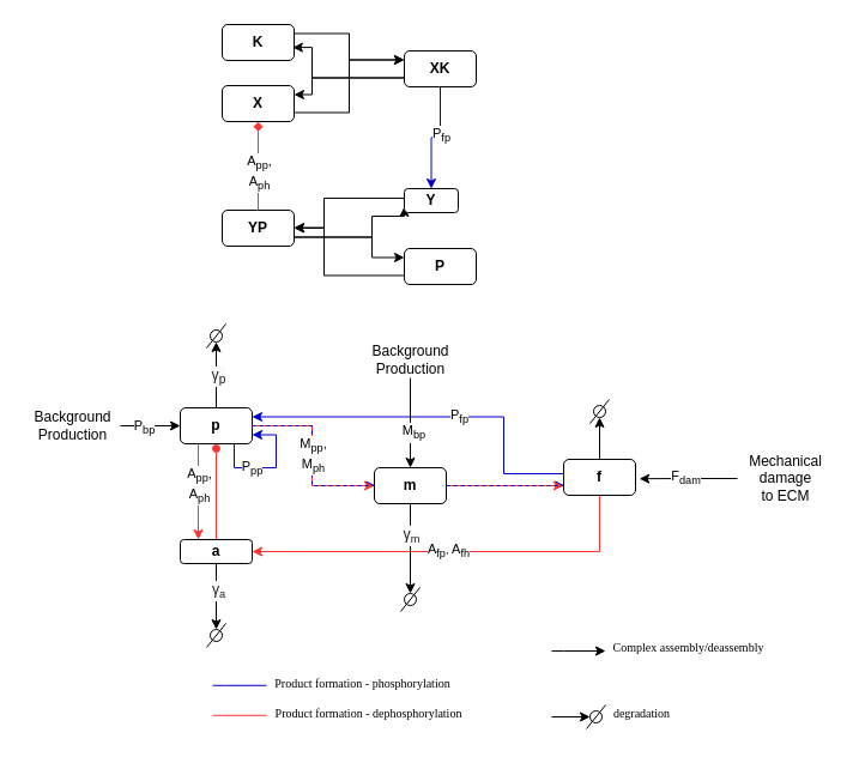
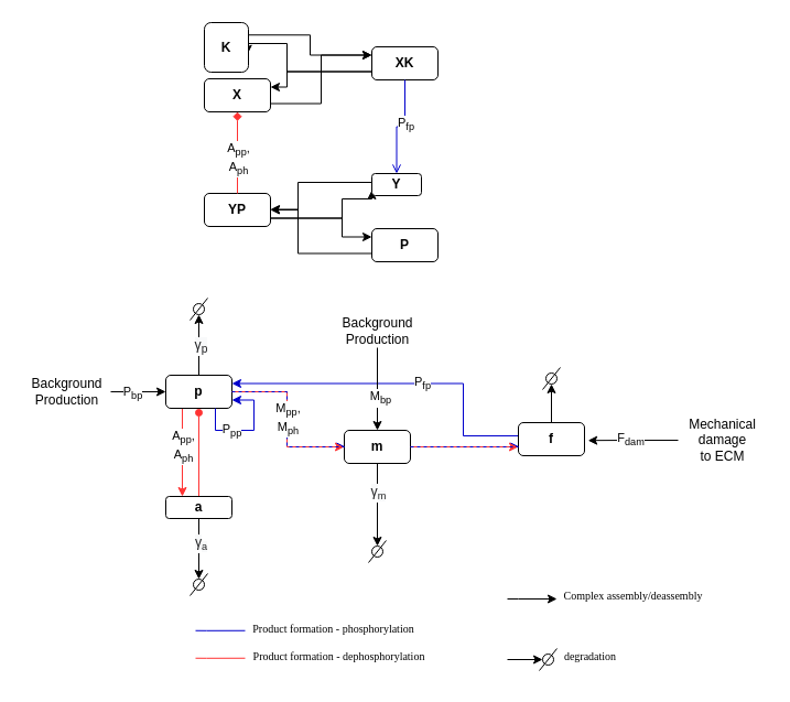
  <mxCell id="0" />
  <mxCell id="1" parent="0" />
  <mxCell id="2" style="edgeStyle=orthogonalEdgeStyle;rounded=0;orthogonalLoop=1;jettySize=auto;html=1;exitX=0.25;exitY=1;exitDx=0;exitDy=0;entryX=0.25;entryY=0;entryDx=0;entryDy=0;strokeColor=#FF3333;" edge="1" parent="1" source="6" target="10"><mxGeometry relative="1" as="geometry" /></mxCell>
  <mxCell id="3" value="A&lt;sub&gt;pp&lt;/sub&gt;,&lt;br&gt;A&lt;sub&gt;ph&lt;/sub&gt;" style="edgeLabel;html=1;align=center;verticalAlign=middle;resizable=0;points=[];" vertex="1" connectable="0" parent="2"><mxGeometry x="-0.142" relative="1" as="geometry"><mxPoint as="offset" /></mxGeometry></mxCell>
  <mxCell id="4" style="edgeStyle=orthogonalEdgeStyle;rounded=0;orthogonalLoop=1;jettySize=auto;html=1;exitX=0.5;exitY=0;exitDx=0;exitDy=0;entryX=0.5;entryY=1;entryDx=0;entryDy=0;endArrow=classic;endFill=1;" edge="1" parent="1" source="6" target="22"><mxGeometry relative="1" as="geometry" /></mxCell>
  <mxCell id="5" value="&lt;span style=&quot;color: rgb(32 , 33 , 34) ; font-family: sans-serif ; font-size: 12.32px ; text-align: left ; background-color: rgb(248 , 249 , 250)&quot;&gt;γ&lt;sub&gt;p&lt;/sub&gt;&lt;/span&gt;" style="edgeLabel;html=1;align=center;verticalAlign=middle;resizable=0;points=[];" vertex="1" connectable="0" parent="4"><mxGeometry x="-0.032" y="-1" relative="1" as="geometry"><mxPoint as="offset" /></mxGeometry></mxCell>
  <mxCell id="6" value="&lt;b&gt;p&lt;/b&gt;" style="rounded=1;whiteSpace=wrap;html=1;" vertex="1" parent="1"><mxGeometry x="150" y="340" width="60" height="30" as="geometry" /></mxCell>
  <mxCell id="7" style="edgeStyle=orthogonalEdgeStyle;rounded=0;orthogonalLoop=1;jettySize=auto;html=1;exitX=0.5;exitY=0;exitDx=0;exitDy=0;endArrow=oval;endFill=1;strokeColor=#FF3333;" edge="1" parent="1" source="10"><mxGeometry relative="1" as="geometry"><mxPoint x="180" y="444" as="sourcePoint" /><mxPoint x="180" y="374" as="targetPoint" /></mxGeometry></mxCell>
  <mxCell id="8" style="edgeStyle=orthogonalEdgeStyle;rounded=0;orthogonalLoop=1;jettySize=auto;html=1;exitX=0.5;exitY=1;exitDx=0;exitDy=0;endArrow=classic;endFill=1;entryX=0.5;entryY=0;entryDx=0;entryDy=0;" edge="1" parent="1" source="10" target="24"><mxGeometry relative="1" as="geometry"><mxPoint x="180" y="520" as="targetPoint" /></mxGeometry></mxCell>
  <mxCell id="9" value="&lt;span style=&quot;color: rgb(32 , 33 , 34) ; font-family: sans-serif ; font-size: 12.32px ; text-align: left ; background-color: rgb(248 , 249 , 250)&quot;&gt;γ&lt;/span&gt;&lt;sub style=&quot;color: rgb(32 , 33 , 34) ; font-family: sans-serif ; text-align: left ; background-color: rgb(248 , 249 , 250)&quot;&gt;a&lt;/sub&gt;" style="edgeLabel;html=1;align=center;verticalAlign=middle;resizable=0;points=[];" vertex="1" connectable="0" parent="8"><mxGeometry x="-0.215" y="1" relative="1" as="geometry"><mxPoint as="offset" /></mxGeometry></mxCell>
  <mxCell id="10" value="&lt;b&gt;a&lt;/b&gt;" style="rounded=1;whiteSpace=wrap;html=1;" vertex="1" parent="1"><mxGeometry x="150" y="450" width="60" height="20" as="geometry" /></mxCell>
  <mxCell id="11" style="edgeStyle=orthogonalEdgeStyle;rounded=0;orthogonalLoop=1;jettySize=auto;html=1;entryX=1;entryY=0.25;entryDx=0;entryDy=0;strokeColor=#0000CC;" edge="1" parent="1" source="16" target="6"><mxGeometry relative="1" as="geometry"><Array as="points"><mxPoint x="420" y="395" /><mxPoint x="420" y="348" /></Array></mxGeometry></mxCell>
  <mxCell id="12" value="P&lt;sub&gt;fp&lt;/sub&gt;" style="edgeLabel;html=1;align=center;verticalAlign=middle;resizable=0;points=[];" vertex="1" connectable="0" parent="11"><mxGeometry x="-0.125" relative="1" as="geometry"><mxPoint as="offset" /></mxGeometry></mxCell>
- <mxCell id="13" style="edgeStyle=orthogonalEdgeStyle;rounded=0;orthogonalLoop=1;jettySize=auto;html=1;exitX=0.5;exitY=1;exitDx=0;exitDy=0;entryX=1;entryY=0.5;entryDx=0;entryDy=0;endArrow=classic;endFill=1;strokeColor=#FF3333;" edge="1" parent="1" source="16" target="10"><mxGeometry relative="1" as="geometry" /></mxCell>
- <mxCell id="14" value="A&lt;sub&gt;fp&lt;/sub&gt;&lt;span style=&quot;font-size: 9.167px&quot;&gt;,&amp;nbsp;&lt;/span&gt;A&lt;sub&gt;fh&lt;/sub&gt;" style="edgeLabel;html=1;align=center;verticalAlign=middle;resizable=0;points=[];" vertex="1" connectable="0" parent="13"><mxGeometry x="0.031" y="-1" relative="1" as="geometry"><mxPoint as="offset" /></mxGeometry></mxCell>
  <mxCell id="15" style="edgeStyle=orthogonalEdgeStyle;rounded=0;orthogonalLoop=1;jettySize=auto;html=1;exitX=0.5;exitY=0;exitDx=0;exitDy=0;endArrow=classic;endFill=1;entryX=0.5;entryY=1;entryDx=0;entryDy=0;" edge="1" parent="1" source="16" target="20"><mxGeometry relative="1" as="geometry"><mxPoint x="530" y="353" as="targetPoint" /></mxGeometry></mxCell>
  <mxCell id="16" value="&lt;b&gt;f&lt;/b&gt;" style="rounded=1;whiteSpace=wrap;html=1;" vertex="1" parent="1"><mxGeometry x="470" y="383" width="60" height="30" as="geometry" /></mxCell>
  <mxCell id="17" style="edgeStyle=orthogonalEdgeStyle;rounded=0;orthogonalLoop=1;jettySize=auto;html=1;exitX=0.5;exitY=1;exitDx=0;exitDy=0;entryX=0.5;entryY=0;entryDx=0;entryDy=0;endArrow=classic;endFill=1;" edge="1" parent="1" source="19" target="26"><mxGeometry relative="1" as="geometry" /></mxCell>
  <mxCell id="18" value="&lt;span style=&quot;color: rgb(32 , 33 , 34) ; font-family: sans-serif ; font-size: 12.32px ; text-align: left ; background-color: rgb(248 , 249 , 250)&quot;&gt;γ&lt;/span&gt;&lt;sub style=&quot;color: rgb(32 , 33 , 34) ; font-family: sans-serif ; text-align: left ; background-color: rgb(248 , 249 , 250)&quot;&gt;m&lt;/sub&gt;" style="edgeLabel;html=1;align=center;verticalAlign=middle;resizable=0;points=[];" vertex="1" connectable="0" parent="17"><mxGeometry x="-0.3" relative="1" as="geometry"><mxPoint as="offset" /></mxGeometry></mxCell>
  <mxCell id="19" value="&lt;b&gt;m&lt;/b&gt;" style="rounded=1;whiteSpace=wrap;html=1;" vertex="1" parent="1"><mxGeometry x="312" y="390" width="60" height="30" as="geometry" /></mxCell>
  <mxCell id="20" value="" style="ellipse;whiteSpace=wrap;html=1;aspect=fixed;" vertex="1" parent="1"><mxGeometry x="495" y="338" width="10" height="10" as="geometry" /></mxCell>
  <mxCell id="21" value="" style="endArrow=none;html=1;" edge="1" parent="1"><mxGeometry width="50" height="50" relative="1" as="geometry"><mxPoint x="492" y="353" as="sourcePoint" /><mxPoint x="508" y="333" as="targetPoint" /></mxGeometry></mxCell>
  <mxCell id="22" value="" style="ellipse;whiteSpace=wrap;html=1;aspect=fixed;" vertex="1" parent="1"><mxGeometry x="175" y="275" width="10" height="10" as="geometry" /></mxCell>
  <mxCell id="23" value="" style="endArrow=none;html=1;" edge="1" parent="1"><mxGeometry width="50" height="50" relative="1" as="geometry"><mxPoint x="172" y="290" as="sourcePoint" /><mxPoint x="188" y="270" as="targetPoint" /></mxGeometry></mxCell>
  <mxCell id="24" value="" style="ellipse;whiteSpace=wrap;html=1;aspect=fixed;" vertex="1" parent="1"><mxGeometry x="175" y="525" width="10" height="10" as="geometry" /></mxCell>
  <mxCell id="25" value="" style="endArrow=none;html=1;" edge="1" parent="1"><mxGeometry width="50" height="50" relative="1" as="geometry"><mxPoint x="172" y="540" as="sourcePoint" /><mxPoint x="188" y="520" as="targetPoint" /></mxGeometry></mxCell>
  <mxCell id="26" value="" style="ellipse;whiteSpace=wrap;html=1;aspect=fixed;" vertex="1" parent="1"><mxGeometry x="337" y="495" width="10" height="10" as="geometry" /></mxCell>
  <mxCell id="27" value="" style="endArrow=none;html=1;" edge="1" parent="1"><mxGeometry width="50" height="50" relative="1" as="geometry"><mxPoint x="334" y="510" as="sourcePoint" /><mxPoint x="350" y="490" as="targetPoint" /></mxGeometry></mxCell>
  <mxCell id="28" style="edgeStyle=orthogonalEdgeStyle;rounded=0;orthogonalLoop=1;jettySize=auto;html=1;entryX=1.053;entryY=0.54;entryDx=0;entryDy=0;entryPerimeter=0;endArrow=classic;endFill=1;" edge="1" parent="1" source="30" target="16"><mxGeometry relative="1" as="geometry" /></mxCell>
  <mxCell id="29" value="F&lt;sub&gt;dam&lt;/sub&gt;" style="edgeLabel;html=1;align=center;verticalAlign=middle;resizable=0;points=[];" vertex="1" connectable="0" parent="28"><mxGeometry x="0.045" y="-1" relative="1" as="geometry"><mxPoint x="-1" as="offset" /></mxGeometry></mxCell>
  <mxCell id="30" value="Mechanical &lt;br&gt;damage&lt;br&gt;to ECM" style="text;html=1;align=center;verticalAlign=middle;resizable=0;points=[];autosize=1;strokeColor=none;" vertex="1" parent="1"><mxGeometry x="615" y="374" width="80" height="50" as="geometry" /></mxCell>
  <mxCell id="31" style="edgeStyle=orthogonalEdgeStyle;rounded=0;orthogonalLoop=1;jettySize=auto;html=1;entryX=0;entryY=0.5;entryDx=0;entryDy=0;endArrow=classic;endFill=1;" edge="1" parent="1" source="33" target="6"><mxGeometry relative="1" as="geometry"><Array as="points"><mxPoint x="120" y="355" /><mxPoint x="120" y="355" /></Array></mxGeometry></mxCell>
  <mxCell id="32" value="P&lt;sub&gt;bp&lt;/sub&gt;" style="edgeLabel;html=1;align=center;verticalAlign=middle;resizable=0;points=[];" vertex="1" connectable="0" parent="31"><mxGeometry x="-0.236" y="-1" relative="1" as="geometry"><mxPoint as="offset" /></mxGeometry></mxCell>
  <mxCell id="33" value="Background&lt;br&gt;Production" style="text;html=1;align=center;verticalAlign=middle;resizable=0;points=[];autosize=1;strokeColor=none;" vertex="1" parent="1"><mxGeometry x="20" y="340" width="80" height="30" as="geometry" /></mxCell>
  <mxCell id="34" style="edgeStyle=orthogonalEdgeStyle;rounded=0;orthogonalLoop=1;jettySize=auto;html=1;entryX=0.5;entryY=0;entryDx=0;entryDy=0;endArrow=classic;endFill=1;" edge="1" parent="1" source="36" target="19"><mxGeometry relative="1" as="geometry" /></mxCell>
  <mxCell id="35" value="M&lt;sub&gt;bp&lt;/sub&gt;" style="edgeLabel;html=1;align=center;verticalAlign=middle;resizable=0;points=[];" vertex="1" connectable="0" parent="34"><mxGeometry x="-0.014" y="1" relative="1" as="geometry"><mxPoint x="1" y="8" as="offset" /></mxGeometry></mxCell>
  <mxCell id="36" value="Background&lt;br&gt;Production" style="text;html=1;align=center;verticalAlign=middle;resizable=0;points=[];autosize=1;strokeColor=none;" vertex="1" parent="1"><mxGeometry x="302" y="285" width="80" height="30" as="geometry" /></mxCell>
  <mxCell id="37" style="edgeStyle=orthogonalEdgeStyle;rounded=0;orthogonalLoop=1;jettySize=auto;html=1;exitX=0.75;exitY=1;exitDx=0;exitDy=0;entryX=1;entryY=0.75;entryDx=0;entryDy=0;endArrow=classic;endFill=1;strokeColor=#0000CC;" edge="1" parent="1" source="6" target="6"><mxGeometry relative="1" as="geometry"><Array as="points"><mxPoint x="195" y="390" /><mxPoint x="230" y="390" /><mxPoint x="230" y="363" /></Array></mxGeometry></mxCell>
  <mxCell id="38" value="P&lt;sub&gt;pp&lt;/sub&gt;" style="edgeLabel;html=1;align=center;verticalAlign=middle;resizable=0;points=[];" vertex="1" connectable="0" parent="37"><mxGeometry x="-0.093" y="-1" relative="1" as="geometry"><mxPoint x="-12" y="-1" as="offset" /></mxGeometry></mxCell>
  <mxCell id="39" value="&lt;div class=&quot;page&quot; title=&quot;Page 1&quot;&gt;&lt;div class=&quot;section&quot; style=&quot;background-color: rgb(255 , 255 , 255)&quot;&gt;&lt;div class=&quot;layoutArea&quot;&gt;&lt;div class=&quot;column&quot;&gt;&lt;p&gt;&lt;span style=&quot;font-family: &amp;#34;calibri&amp;#34;&quot;&gt;&lt;font style=&quot;font-size: 10px&quot;&gt;Complex assembly/deassembly&lt;/font&gt;&lt;/span&gt;&lt;/p&gt;&lt;/div&gt;&lt;/div&gt;&lt;/div&gt;&lt;/div&gt;" style="text;html=1;align=center;verticalAlign=middle;resizable=0;points=[];autosize=1;strokeColor=none;" vertex="1" parent="1"><mxGeometry x="504" y="520" width="140" height="40" as="geometry" /></mxCell>
  <mxCell id="40" value="&lt;div class=&quot;page&quot; title=&quot;Page 1&quot;&gt;&lt;div class=&quot;section&quot; style=&quot;background-color: rgb(255 , 255 , 255)&quot;&gt;&lt;div class=&quot;layoutArea&quot;&gt;&lt;div class=&quot;column&quot;&gt;&lt;p&gt;&lt;span style=&quot;font-family: &amp;#34;calibri&amp;#34;&quot;&gt;&lt;font style=&quot;font-size: 10px&quot;&gt;degradation&lt;/font&gt;&lt;/span&gt;&lt;/p&gt;&lt;/div&gt;&lt;/div&gt;&lt;/div&gt;&lt;/div&gt;" style="text;html=1;align=center;verticalAlign=middle;resizable=0;points=[];autosize=1;strokeColor=none;" vertex="1" parent="1"><mxGeometry x="505" y="575" width="60" height="40" as="geometry" /></mxCell>
  <mxCell id="41" value="&lt;div class=&quot;page&quot; title=&quot;Page 1&quot;&gt;&lt;div class=&quot;section&quot; style=&quot;background-color: rgb(255 , 255 , 255)&quot;&gt;&lt;div class=&quot;layoutArea&quot;&gt;&lt;div class=&quot;column&quot;&gt;&lt;p&gt;&lt;span style=&quot;font-family: &amp;#34;calibri&amp;#34;&quot;&gt;&lt;font style=&quot;font-size: 10px&quot;&gt;Product formation - phosphorylation&lt;/font&gt;&lt;/span&gt;&lt;/p&gt;&lt;/div&gt;&lt;/div&gt;&lt;/div&gt;&lt;/div&gt;" style="text;html=1;align=center;verticalAlign=middle;resizable=0;points=[];autosize=1;strokeColor=none;" vertex="1" parent="1"><mxGeometry x="222" y="550" width="160" height="40" as="geometry" /></mxCell>
  <mxCell id="42" value="&lt;div class=&quot;page&quot; title=&quot;Page 1&quot;&gt;&lt;div class=&quot;section&quot; style=&quot;background-color: rgb(255 , 255 , 255)&quot;&gt;&lt;div class=&quot;layoutArea&quot;&gt;&lt;div class=&quot;column&quot;&gt;&lt;p&gt;&lt;span style=&quot;font-family: &amp;#34;calibri&amp;#34; ; font-size: 10px&quot;&gt;Product formation -&lt;/span&gt;&lt;span style=&quot;font-family: &amp;#34;calibri&amp;#34; ; font-size: 10px&quot;&gt;&amp;nbsp;d&lt;/span&gt;&lt;span style=&quot;font-family: &amp;#34;calibri&amp;#34;&quot;&gt;&lt;font style=&quot;font-size: 10px&quot;&gt;ephosphorylation&lt;/font&gt;&lt;/span&gt;&lt;/p&gt;&lt;/div&gt;&lt;/div&gt;&lt;/div&gt;&lt;/div&gt;" style="text;html=1;align=center;verticalAlign=middle;resizable=0;points=[];autosize=1;strokeColor=none;" vertex="1" parent="1"><mxGeometry x="222" y="575" width="170" height="40" as="geometry" /></mxCell>
  <mxCell id="43" value="" style="ellipse;whiteSpace=wrap;html=1;aspect=fixed;" vertex="1" parent="1"><mxGeometry x="492" y="593" width="10" height="10" as="geometry" /></mxCell>
  <mxCell id="44" value="" style="endArrow=none;html=1;" edge="1" parent="1"><mxGeometry width="50" height="50" relative="1" as="geometry"><mxPoint x="489" y="608" as="sourcePoint" /><mxPoint x="505" y="588" as="targetPoint" /></mxGeometry></mxCell>
  <mxCell id="45" style="edgeStyle=orthogonalEdgeStyle;rounded=0;orthogonalLoop=1;jettySize=auto;html=1;entryX=0;entryY=0.5;entryDx=0;entryDy=0;endArrow=classic;endFill=1;" edge="1" parent="1" target="43"><mxGeometry relative="1" as="geometry"><mxPoint x="460" y="598" as="sourcePoint" /><mxPoint x="400" y="678" as="targetPoint" /></mxGeometry></mxCell>
  <mxCell id="46" style="edgeStyle=orthogonalEdgeStyle;rounded=0;orthogonalLoop=1;jettySize=auto;html=1;endArrow=classic;endFill=1;" edge="1" parent="1"><mxGeometry relative="1" as="geometry"><mxPoint x="460" y="543" as="sourcePoint" /><mxPoint x="505" y="543" as="targetPoint" /><Array as="points"><mxPoint x="470" y="543" /><mxPoint x="470" y="543" /></Array></mxGeometry></mxCell>
  <mxCell id="47" style="edgeStyle=orthogonalEdgeStyle;rounded=0;orthogonalLoop=1;jettySize=auto;html=1;endArrow=none;endFill=0;strokeColor=#0000CC;" edge="1" parent="1"><mxGeometry relative="1" as="geometry"><mxPoint x="177" y="571.76" as="sourcePoint" /><mxPoint x="222" y="571.76" as="targetPoint" /><Array as="points"><mxPoint x="187" y="571.76" /><mxPoint x="187" y="571.76" /></Array></mxGeometry></mxCell>
  <mxCell id="48" style="edgeStyle=orthogonalEdgeStyle;rounded=0;orthogonalLoop=1;jettySize=auto;html=1;endArrow=none;endFill=0;strokeColor=#FF3333;" edge="1" parent="1"><mxGeometry relative="1" as="geometry"><mxPoint x="177" y="596.76" as="sourcePoint" /><mxPoint x="222" y="596.76" as="targetPoint" /><Array as="points"><mxPoint x="187" y="596.76" /><mxPoint x="187" y="596.76" /></Array></mxGeometry></mxCell>
  <mxCell id="49" style="rounded=0;orthogonalLoop=1;jettySize=auto;html=1;strokeColor=#FF3333;edgeStyle=orthogonalEdgeStyle;endArrow=classic;endFill=1;" edge="1" parent="1"><mxGeometry relative="1" as="geometry"><mxPoint x="372" y="405" as="sourcePoint" /><mxPoint x="470" y="405" as="targetPoint" /><Array as="points"><mxPoint x="372" y="405" /><mxPoint x="470" y="405" /></Array></mxGeometry></mxCell>
  <mxCell id="50" style="rounded=0;orthogonalLoop=1;jettySize=auto;html=1;edgeStyle=orthogonalEdgeStyle;endArrow=openAsync;endFill=0;strokeColor=#0000CC;exitX=1;exitY=0.5;exitDx=0;exitDy=0;dashed=1;" edge="1" parent="1" source="19"><mxGeometry relative="1" as="geometry"><mxPoint x="372" y="404.94" as="sourcePoint" /><mxPoint x="470" y="405" as="targetPoint" /><Array as="points"><mxPoint x="470" y="405" /></Array></mxGeometry></mxCell>
  <mxCell id="51" style="rounded=0;orthogonalLoop=1;jettySize=auto;html=1;strokeColor=#FF3333;edgeStyle=orthogonalEdgeStyle;endArrow=classic;endFill=1;entryX=0;entryY=0.5;entryDx=0;entryDy=0;" edge="1" parent="1" target="19"><mxGeometry relative="1" as="geometry"><mxPoint x="210" y="355" as="sourcePoint" /><mxPoint x="328" y="354.8" as="targetPoint" /><Array as="points"><mxPoint x="260" y="355" /><mxPoint x="260" y="405" /></Array></mxGeometry></mxCell>
  <mxCell id="52" style="rounded=0;orthogonalLoop=1;jettySize=auto;html=1;edgeStyle=orthogonalEdgeStyle;endArrow=openAsync;endFill=0;strokeColor=#0000CC;exitX=1;exitY=0.5;exitDx=0;exitDy=0;dashed=1;entryX=0;entryY=0.5;entryDx=0;entryDy=0;" edge="1" parent="1" source="6" target="19"><mxGeometry relative="1" as="geometry"><mxPoint x="230" y="354.8" as="sourcePoint" /><mxPoint x="328" y="380" as="targetPoint" /><Array as="points"><mxPoint x="260" y="355" /><mxPoint x="260" y="405" /></Array></mxGeometry></mxCell>
  <mxCell id="53" value="M&lt;sub&gt;pp&lt;/sub&gt;,&lt;br&gt;M&lt;sub&gt;ph&lt;/sub&gt;" style="edgeLabel;html=1;align=center;verticalAlign=middle;resizable=0;points=[];" vertex="1" connectable="0" parent="52"><mxGeometry x="-0.118" relative="1" as="geometry"><mxPoint y="7" as="offset" /></mxGeometry></mxCell>
  <mxCell id="54" style="edgeStyle=orthogonalEdgeStyle;rounded=0;orthogonalLoop=1;jettySize=auto;html=1;exitX=1;exitY=0.75;exitDx=0;exitDy=0;entryX=0;entryY=0.25;entryDx=0;entryDy=0;" edge="1" parent="1" source="55" target="58"><mxGeometry relative="1" as="geometry" /></mxCell>
  <mxCell id="55" value="&lt;b&gt;X&lt;/b&gt;" style="rounded=1;whiteSpace=wrap;html=1;" vertex="1" parent="1"><mxGeometry x="185" y="71" width="60" height="30" as="geometry" /></mxCell>
  <mxCell id="56" style="edgeStyle=orthogonalEdgeStyle;rounded=0;orthogonalLoop=1;jettySize=auto;html=1;exitX=0;exitY=0.75;exitDx=0;exitDy=0;entryX=0.981;entryY=0.638;entryDx=0;entryDy=0;entryPerimeter=0;" edge="1" parent="1" source="58" target="65"><mxGeometry relative="1" as="geometry"><Array as="points"><mxPoint x="260" y="65" /><mxPoint x="260" y="39" /></Array></mxGeometry></mxCell>
  <mxCell id="57" style="edgeStyle=orthogonalEdgeStyle;rounded=0;orthogonalLoop=1;jettySize=auto;html=1;exitX=0;exitY=0.75;exitDx=0;exitDy=0;entryX=1;entryY=0.25;entryDx=0;entryDy=0;" edge="1" parent="1" source="58" target="55"><mxGeometry relative="1" as="geometry"><mxPoint x="250" y="86" as="targetPoint" /><Array as="points"><mxPoint x="260" y="65" /><mxPoint x="260" y="79" /></Array></mxGeometry></mxCell>
  <mxCell id="58" value="&lt;b&gt;XK&lt;/b&gt;" style="rounded=1;whiteSpace=wrap;html=1;" vertex="1" parent="1"><mxGeometry x="337" y="42" width="60" height="30" as="geometry" /></mxCell>
  <mxCell id="59" style="edgeStyle=orthogonalEdgeStyle;rounded=0;orthogonalLoop=1;jettySize=auto;html=1;exitX=1;exitY=0.75;exitDx=0;exitDy=0;entryX=0;entryY=0.75;entryDx=0;entryDy=0;" edge="1" parent="1" source="61" target="63"><mxGeometry relative="1" as="geometry"><mxPoint x="245" y="204.5" as="sourcePoint" /><Array as="points"><mxPoint x="310" y="198" /><mxPoint x="310" y="180" /></Array></mxGeometry></mxCell>
  <mxCell id="60" style="edgeStyle=orthogonalEdgeStyle;rounded=0;orthogonalLoop=1;jettySize=auto;html=1;exitX=1;exitY=0.75;exitDx=0;exitDy=0;entryX=0;entryY=0.25;entryDx=0;entryDy=0;" edge="1" parent="1" source="61" target="67"><mxGeometry relative="1" as="geometry"><mxPoint x="245" y="204.5" as="sourcePoint" /><Array as="points"><mxPoint x="310" y="198" /><mxPoint x="310" y="215" /><mxPoint x="337" y="215" /></Array></mxGeometry></mxCell>
  <mxCell id="61" value="&lt;b&gt;YP&lt;/b&gt;" style="rounded=1;whiteSpace=wrap;html=1;" vertex="1" parent="1"><mxGeometry x="185" y="175" width="60" height="30" as="geometry" /></mxCell>
  <mxCell id="62" style="edgeStyle=orthogonalEdgeStyle;rounded=0;orthogonalLoop=1;jettySize=auto;html=1;exitX=0;exitY=0.25;exitDx=0;exitDy=0;" edge="1" parent="1" source="63"><mxGeometry relative="1" as="geometry"><mxPoint x="245" y="190" as="targetPoint" /><Array as="points"><mxPoint x="270" y="165" /><mxPoint x="270" y="190" /></Array></mxGeometry></mxCell>
  <mxCell id="63" value="&lt;b&gt;Y&lt;/b&gt;" style="rounded=1;whiteSpace=wrap;html=1;" vertex="1" parent="1"><mxGeometry x="337" y="157" width="45" height="20" as="geometry" /></mxCell>
  <mxCell id="64" style="edgeStyle=orthogonalEdgeStyle;rounded=0;orthogonalLoop=1;jettySize=auto;html=1;exitX=1;exitY=0.25;exitDx=0;exitDy=0;entryX=0;entryY=0.25;entryDx=0;entryDy=0;" edge="1" parent="1" source="65" target="58"><mxGeometry relative="1" as="geometry"><mxPoint x="410" y="20" as="targetPoint" /></mxGeometry></mxCell>
- <mxCell id="65" value="&lt;b&gt;K&lt;/b&gt;" style="rounded=1;whiteSpace=wrap;html=1;" vertex="1" parent="1"><mxGeometry x="185" y="20" width="60" height="30" as="geometry" /></mxCell>
+ <mxCell id="65" value="&lt;b&gt;K&lt;/b&gt;" style="rounded=1;whiteSpace=wrap;html=1;" vertex="1" parent="1"><mxGeometry x="185" y="20" width="40" height="45" as="geometry" /></mxCell>
  <mxCell id="66" style="edgeStyle=orthogonalEdgeStyle;rounded=0;orthogonalLoop=1;jettySize=auto;html=1;entryX=1;entryY=0.25;entryDx=0;entryDy=0;exitX=0;exitY=0.75;exitDx=0;exitDy=0;" edge="1" parent="1" source="67"><mxGeometry relative="1" as="geometry"><mxPoint x="337" y="257" as="sourcePoint" /><mxPoint x="245" y="189.5" as="targetPoint" /><Array as="points"><mxPoint x="270" y="230" /><mxPoint x="270" y="190" /></Array></mxGeometry></mxCell>
  <mxCell id="67" value="&lt;b&gt;P&lt;/b&gt;" style="rounded=1;whiteSpace=wrap;html=1;" vertex="1" parent="1"><mxGeometry x="337" y="207" width="60" height="30" as="geometry" /></mxCell>
- <mxCell id="68" style="edgeStyle=orthogonalEdgeStyle;rounded=0;orthogonalLoop=1;jettySize=auto;html=1;strokeColor=#0000CC;exitX=0.5;exitY=1;exitDx=0;exitDy=0;entryX=0.5;entryY=0;entryDx=0;entryDy=0;" edge="1" parent="1" source="58" target="63"><mxGeometry relative="1" as="geometry"><Array as="points" /><mxPoint x="312" y="277.5" as="sourcePoint" /><mxPoint x="470" y="130" as="targetPoint" /></mxGeometry></mxCell>
+ <mxCell id="68" style="edgeStyle=orthogonalEdgeStyle;rounded=0;orthogonalLoop=1;jettySize=auto;html=1;strokeColor=#0000CC;exitX=0.5;exitY=1;exitDx=0;exitDy=0;entryX=0.5;entryY=0;entryDx=0;entryDy=0;endArrow=open;" edge="1" parent="1" source="58" target="63"><mxGeometry relative="1" as="geometry"><Array as="points" /><mxPoint x="312" y="277.5" as="sourcePoint" /><mxPoint x="470" y="130" as="targetPoint" /></mxGeometry></mxCell>
  <mxCell id="69" value="P&lt;sub&gt;fp&lt;/sub&gt;" style="edgeLabel;html=1;align=center;verticalAlign=middle;resizable=0;points=[];" vertex="1" connectable="0" parent="68"><mxGeometry x="-0.125" relative="1" as="geometry"><mxPoint as="offset" /></mxGeometry></mxCell>
  <mxCell id="70" style="edgeStyle=orthogonalEdgeStyle;rounded=0;orthogonalLoop=1;jettySize=auto;html=1;exitX=0.5;exitY=0;exitDx=0;exitDy=0;entryX=0.5;entryY=1;entryDx=0;entryDy=0;strokeColor=#FF3333;endArrow=diamond;" edge="1" parent="1" source="61" target="55"><mxGeometry relative="1" as="geometry"><mxPoint x="130" y="130" as="sourcePoint" /><mxPoint x="130" y="210" as="targetPoint" /></mxGeometry></mxCell>
  <mxCell id="71" value="A&lt;sub&gt;pp&lt;/sub&gt;,&lt;br&gt;A&lt;sub&gt;ph&lt;/sub&gt;" style="edgeLabel;html=1;align=center;verticalAlign=middle;resizable=0;points=[];" vertex="1" connectable="0" parent="70"><mxGeometry x="-0.142" relative="1" as="geometry"><mxPoint as="offset" /></mxGeometry></mxCell>
